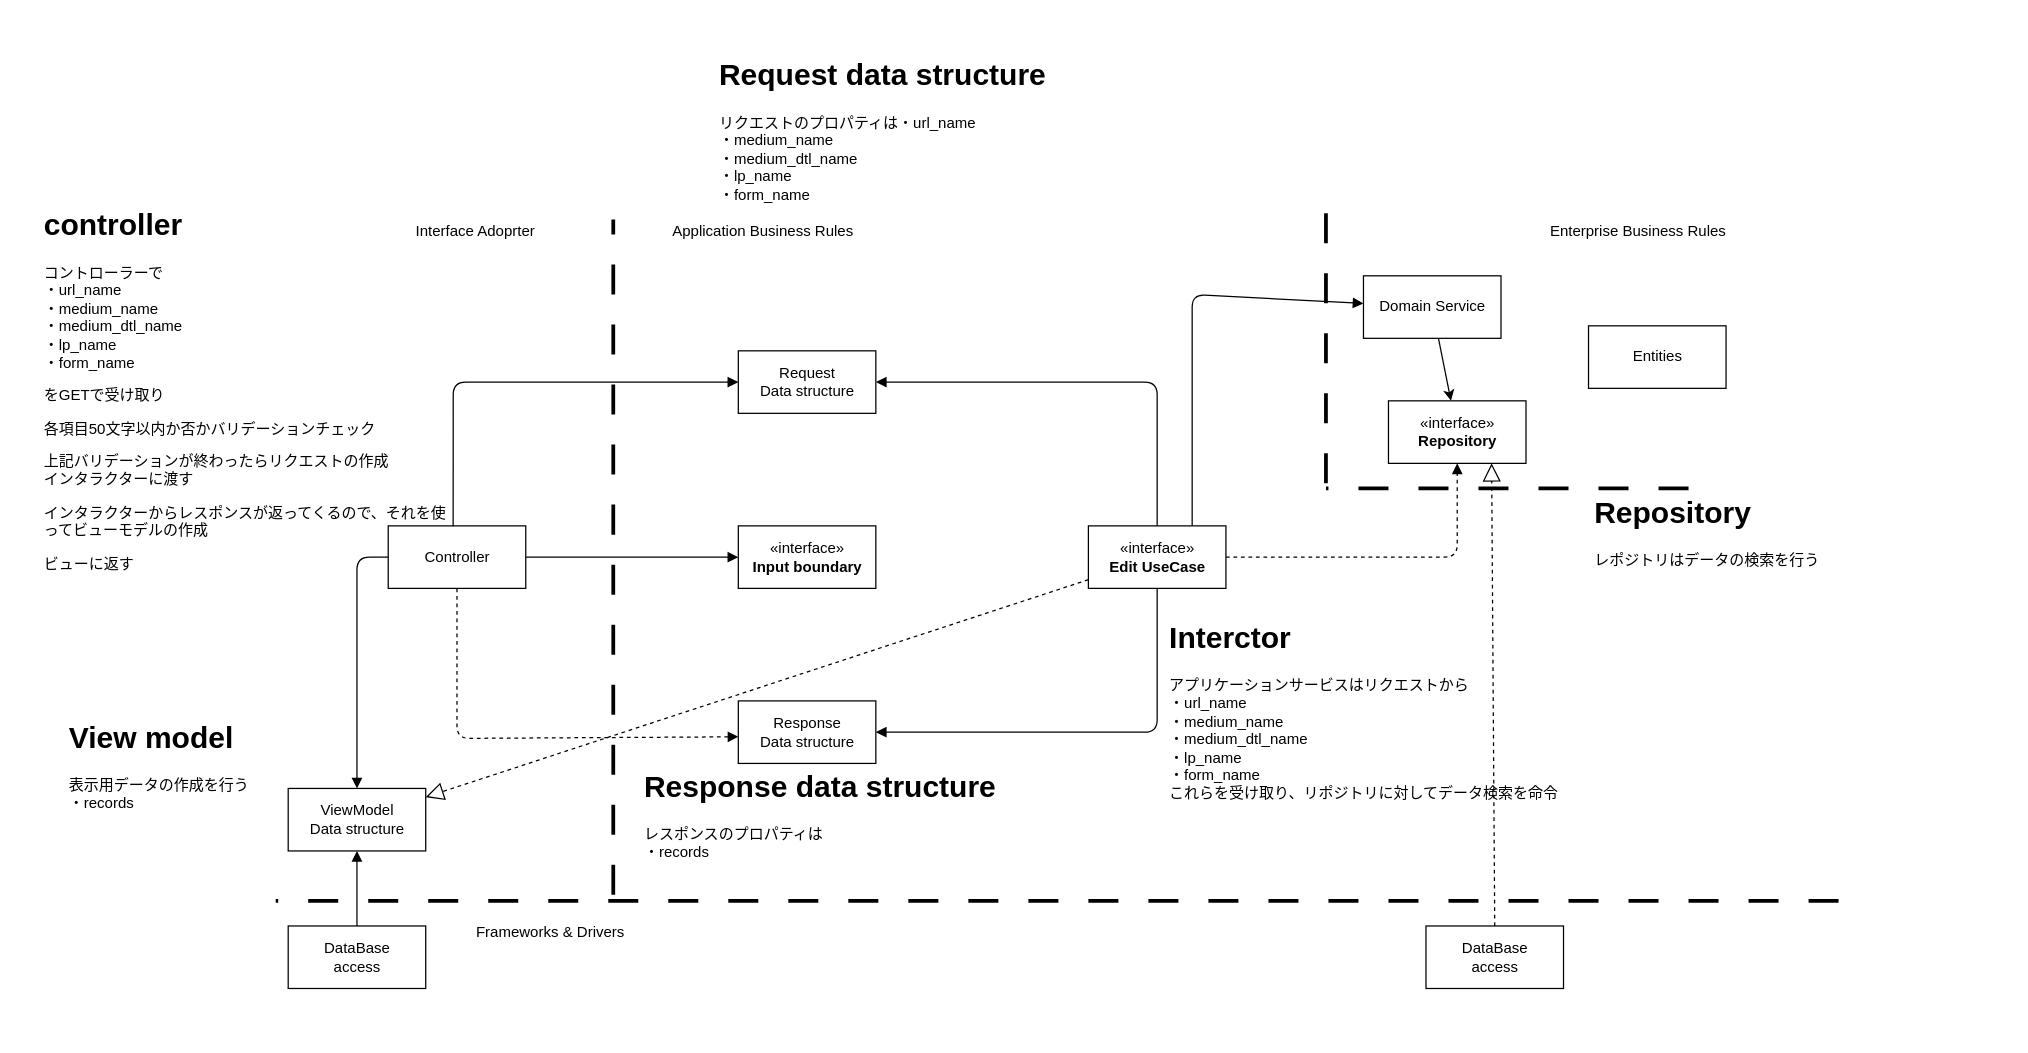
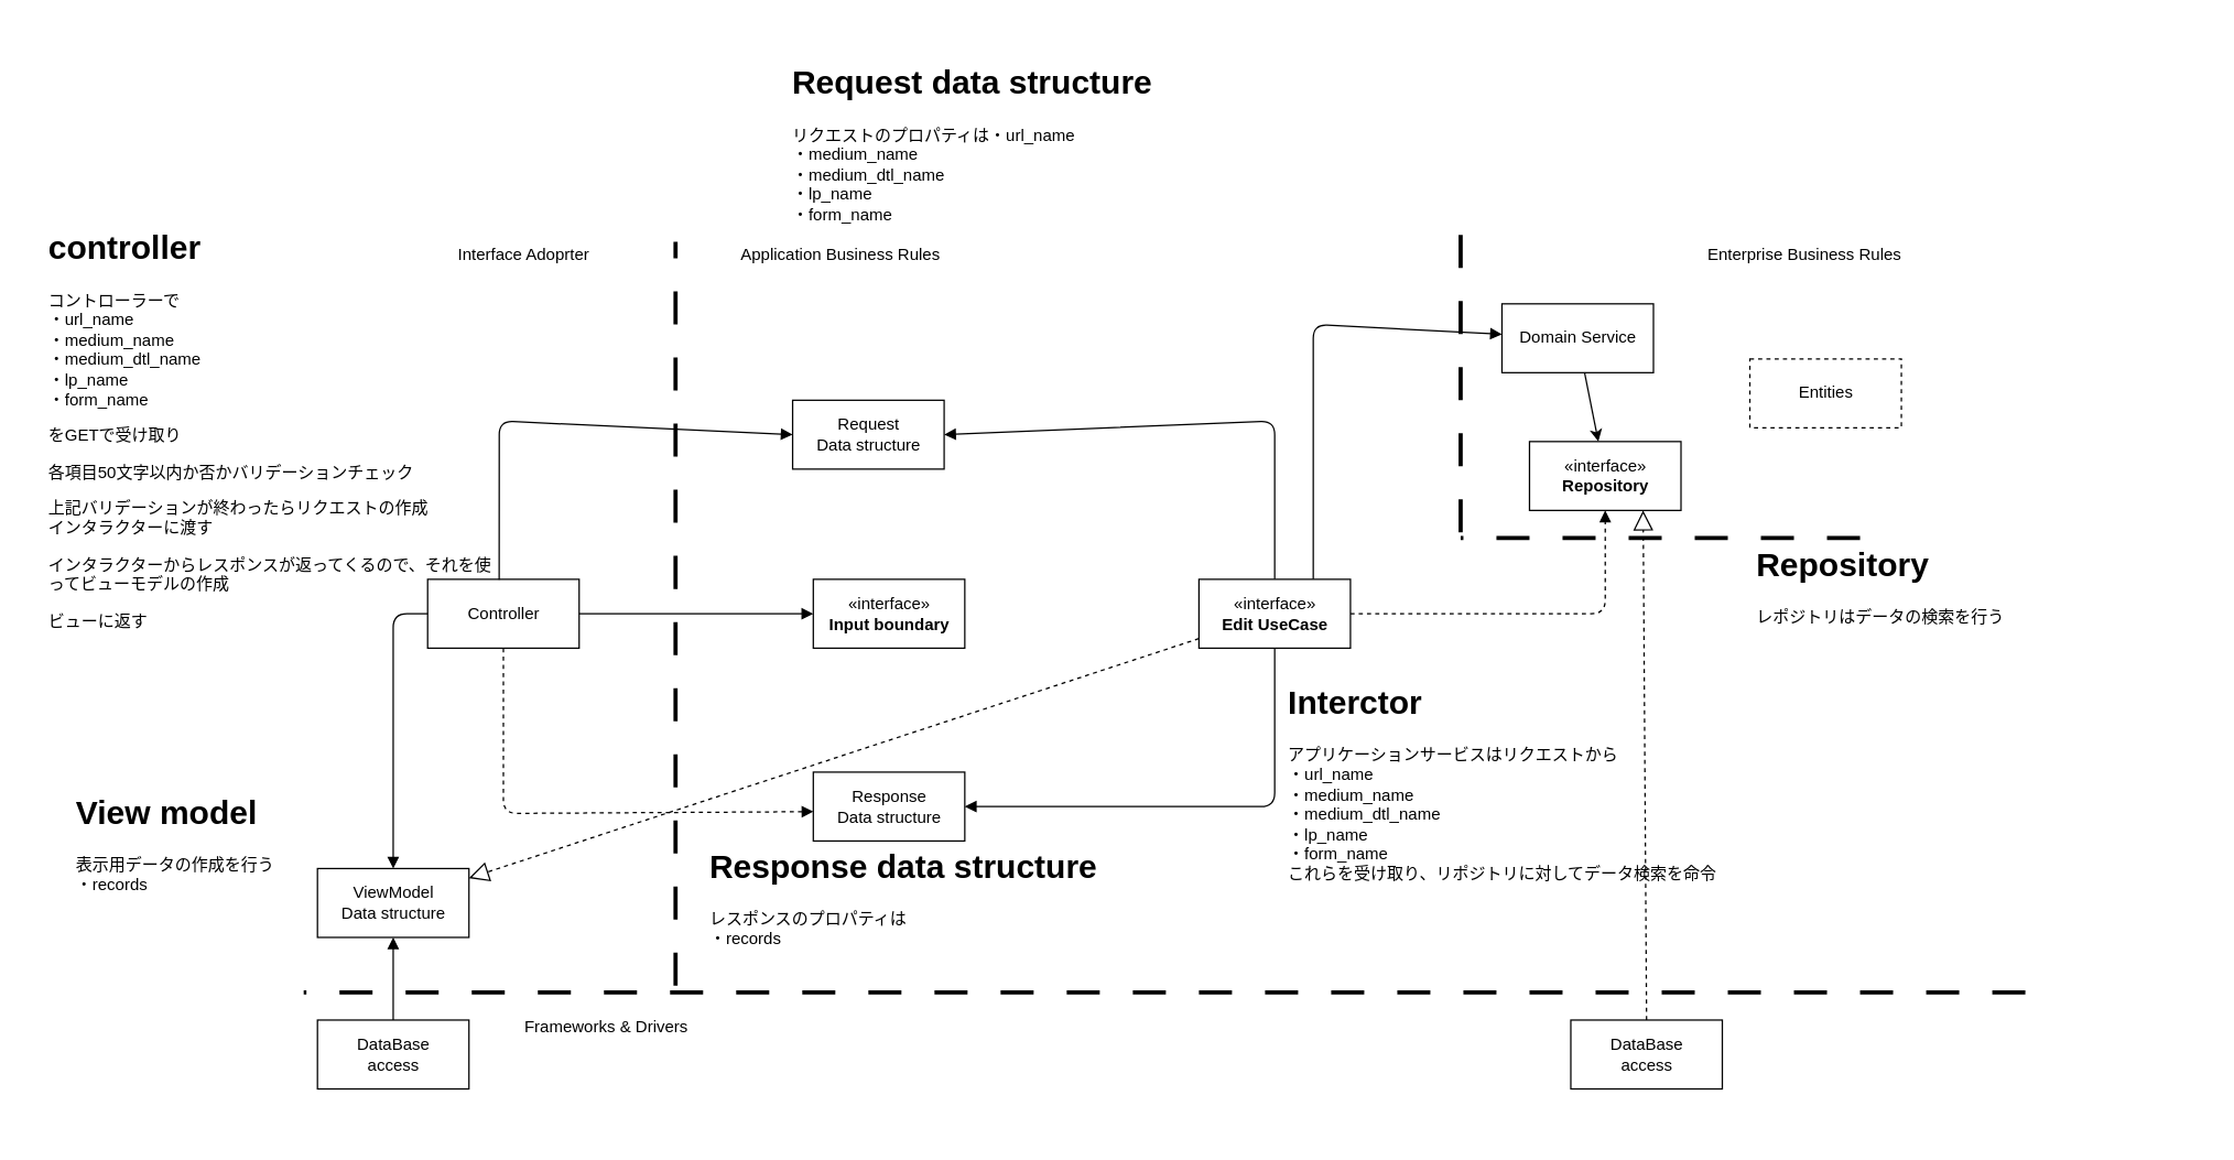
  <mxCell id="0" />
  <mxCell id="1" parent="0" />
  <mxCell id="2" value="" style="rounded=0;whiteSpace=wrap;html=1;strokeColor=none;" parent="1" vertex="1"><mxGeometry x="20" y="20" width="1500" height="800" as="geometry" /></mxCell>
  <mxCell id="3" value="Controller" style="html=1;" parent="1" vertex="1"><mxGeometry x="310" y="420" width="110" height="50" as="geometry" /></mxCell>
  <mxCell id="4" value="«interface»&lt;br&gt;&lt;b&gt;Input boundary&lt;/b&gt;" style="html=1;" parent="1" vertex="1"><mxGeometry x="590" y="420" width="110" height="50" as="geometry" /></mxCell>
- <mxCell id="5" value="Request&lt;br&gt;Data structure" style="html=1;" parent="1" vertex="1"><mxGeometry x="590" y="280" width="110" height="50" as="geometry" /></mxCell>
+ <mxCell id="5" value="Request&lt;br&gt;Data structure" style="html=1;" parent="1" vertex="1"><mxGeometry x="575" y="290" width="110" height="50" as="geometry" /></mxCell>
  <mxCell id="6" value="Response&lt;br&gt;Data structure" style="html=1;" parent="1" vertex="1"><mxGeometry x="590" y="560" width="110" height="50" as="geometry" /></mxCell>
  <mxCell id="7" value="" style="html=1;verticalAlign=bottom;labelBackgroundColor=none;endArrow=block;endFill=1;exitX=0.472;exitY=0.007;exitDx=0;exitDy=0;exitPerimeter=0;entryX=0;entryY=0.5;entryDx=0;entryDy=0;" parent="1" source="3" target="5" edge="1"><mxGeometry width="160" relative="1" as="geometry"><mxPoint x="600" y="440" as="sourcePoint" /><mxPoint x="760" y="440" as="targetPoint" /><Array as="points"><mxPoint x="362" y="305" /></Array></mxGeometry></mxCell>
  <mxCell id="8" value="" style="html=1;verticalAlign=bottom;labelBackgroundColor=none;endArrow=block;endFill=1;entryX=1;entryY=0.5;entryDx=0;entryDy=0;" parent="1" source="37" target="5" edge="1"><mxGeometry width="160" relative="1" as="geometry"><mxPoint x="925" y="420" as="sourcePoint" /><mxPoint x="700" y="440" as="targetPoint" /><Array as="points"><mxPoint x="925" y="305" /></Array></mxGeometry></mxCell>
  <mxCell id="9" value="" style="html=1;verticalAlign=bottom;labelBackgroundColor=none;endArrow=block;endFill=1;exitX=0.5;exitY=1;exitDx=0;exitDy=0;entryX=0.001;entryY=0.574;entryDx=0;entryDy=0;entryPerimeter=0;dashed=1;" parent="1" source="3" target="6" edge="1"><mxGeometry width="160" relative="1" as="geometry"><mxPoint x="540" y="440" as="sourcePoint" /><mxPoint x="700" y="440" as="targetPoint" /><Array as="points"><mxPoint x="365" y="590" /></Array></mxGeometry></mxCell>
  <mxCell id="10" value="" style="html=1;verticalAlign=bottom;labelBackgroundColor=none;endArrow=block;endFill=1;entryX=1;entryY=0.5;entryDx=0;entryDy=0;" parent="1" source="37" target="6" edge="1"><mxGeometry width="160" relative="1" as="geometry"><mxPoint x="925" y="470" as="sourcePoint" /><mxPoint x="690" y="490" as="targetPoint" /><Array as="points"><mxPoint x="925" y="585" /></Array></mxGeometry></mxCell>
  <mxCell id="11" value="" style="html=1;verticalAlign=bottom;labelBackgroundColor=none;endArrow=block;endFill=1;" parent="1" source="3" target="4" edge="1"><mxGeometry width="160" relative="1" as="geometry"><mxPoint x="530" y="490" as="sourcePoint" /><mxPoint x="690" y="490" as="targetPoint" /></mxGeometry></mxCell>
  <mxCell id="12" value="" style="endArrow=block;dashed=1;endFill=0;endSize=12;html=1;" parent="1" source="37" target="23" edge="1"><mxGeometry width="160" relative="1" as="geometry"><mxPoint x="870" y="445" as="sourcePoint" /><mxPoint x="690" y="490" as="targetPoint" /></mxGeometry></mxCell>
  <mxCell id="13" value="" style="endArrow=none;startArrow=none;endFill=0;startFill=0;endSize=8;html=1;verticalAlign=bottom;labelBackgroundColor=none;strokeWidth=3;dashed=1;dashPattern=8 8;" parent="1" edge="1"><mxGeometry width="160" relative="1" as="geometry"><mxPoint x="490" y="715" as="sourcePoint" /><mxPoint x="490" y="175" as="targetPoint" /></mxGeometry></mxCell>
  <mxCell id="14" value="" style="endArrow=none;startArrow=none;endFill=0;startFill=0;endSize=8;html=1;verticalAlign=bottom;labelBackgroundColor=none;strokeWidth=3;dashed=1;dashPattern=8 8;" parent="1" edge="1"><mxGeometry width="160" relative="1" as="geometry"><mxPoint x="1470" y="720" as="sourcePoint" /><mxPoint y="720" as="targetPoint" x="220" /></mxGeometry></mxCell>
  <mxCell id="15" value="" style="endArrow=none;startArrow=none;endFill=0;startFill=0;endSize=8;html=1;verticalAlign=bottom;labelBackgroundColor=none;strokeWidth=3;dashed=1;dashPattern=8 8;" parent="1" edge="1"><mxGeometry width="160" relative="1" as="geometry"><mxPoint x="1060" y="170" as="sourcePoint" /><mxPoint x="1060" y="400" as="targetPoint" /></mxGeometry></mxCell>
  <mxCell id="16" value="" style="endArrow=none;startArrow=none;endFill=0;startFill=0;endSize=8;html=1;verticalAlign=bottom;labelBackgroundColor=none;strokeWidth=3;dashed=1;dashPattern=8 8;" parent="1" edge="1"><mxGeometry width="160" relative="1" as="geometry"><mxPoint x="1350" y="390" as="sourcePoint" /><mxPoint x="1060" y="390" as="targetPoint" /></mxGeometry></mxCell>
  <mxCell id="17" value="«interface»&lt;br&gt;&lt;b&gt;Repository&lt;/b&gt;" style="html=1;" parent="1" vertex="1"><mxGeometry x="1110" y="320" width="110" height="50" as="geometry" /></mxCell>
- <mxCell id="18" value="Entities" style="html=1;" parent="1" vertex="1"><mxGeometry x="1270" y="260" width="110" height="50" as="geometry" /></mxCell>
+ <mxCell id="18" value="Entities" style="html=1;dashed=1;" parent="1" vertex="1"><mxGeometry x="1270" y="260" width="110" height="50" as="geometry" /></mxCell>
  <mxCell id="19" value="Domain Service" style="html=1;" parent="1" vertex="1"><mxGeometry x="1090" y="220" width="110" height="50" as="geometry" /></mxCell>
  <mxCell id="20" value="" style="html=1;verticalAlign=bottom;labelBackgroundColor=none;endArrow=block;endFill=1;entryX=0.5;entryY=1;entryDx=0;entryDy=0;dashed=1;" parent="1" source="37" target="17" edge="1"><mxGeometry width="160" relative="1" as="geometry"><mxPoint x="980" y="445" as="sourcePoint" /><mxPoint x="1090" y="500" as="targetPoint" /><Array as="points"><mxPoint x="1165" y="445" /></Array></mxGeometry></mxCell>
  <mxCell id="21" value="DataBase&lt;br&gt;access" style="html=1;" parent="1" vertex="1"><mxGeometry x="1140" y="740" width="110" height="50" as="geometry" /></mxCell>
  <mxCell id="22" value="" style="endArrow=block;dashed=1;endFill=0;endSize=12;html=1;entryX=0.75;entryY=1;entryDx=0;entryDy=0;exitX=0.5;exitY=0;exitDx=0;exitDy=0;" parent="1" source="21" target="17" edge="1"><mxGeometry width="160" relative="1" as="geometry"><mxPoint x="880" y="455" as="sourcePoint" /><mxPoint x="710" y="455" as="targetPoint" /></mxGeometry></mxCell>
  <mxCell id="23" value="ViewModel&lt;br&gt;Data structure" style="html=1;" parent="1" vertex="1"><mxGeometry x="230" y="630" width="110" height="50" as="geometry" /></mxCell>
  <mxCell id="24" value="" style="html=1;verticalAlign=bottom;labelBackgroundColor=none;endArrow=block;endFill=1;exitX=0;exitY=0.5;exitDx=0;exitDy=0;entryX=0.5;entryY=0;entryDx=0;entryDy=0;" parent="1" source="3" target="23" edge="1"><mxGeometry width="160" relative="1" as="geometry"><mxPoint x="430" y="455" as="sourcePoint" /><mxPoint x="600" y="455" as="targetPoint" /><Array as="points"><mxPoint x="285" y="445" /></Array></mxGeometry></mxCell>
  <mxCell id="25" value="DataBase&lt;br&gt;access" style="html=1;" parent="1" vertex="1"><mxGeometry x="230" y="740" width="110" height="50" as="geometry" /></mxCell>
  <mxCell id="26" value="" style="html=1;verticalAlign=bottom;labelBackgroundColor=none;endArrow=block;endFill=1;exitX=0.5;exitY=0;exitDx=0;exitDy=0;" parent="1" source="25" target="23" edge="1"><mxGeometry width="160" relative="1" as="geometry"><mxPoint x="430" y="455" as="sourcePoint" /><mxPoint x="600" y="455" as="targetPoint" /></mxGeometry></mxCell>
  <mxCell id="27" value="Enterprise Business Rules" style="text;html=1;strokeColor=none;fillColor=none;align=center;verticalAlign=middle;whiteSpace=wrap;rounded=0;" parent="1" vertex="1"><mxGeometry x="1230" y="170" width="160" height="30" as="geometry" /></mxCell>
  <mxCell id="28" value="Application Business Rules" style="text;html=1;strokeColor=none;fillColor=none;align=center;verticalAlign=middle;whiteSpace=wrap;rounded=0;" parent="1" vertex="1"><mxGeometry x="530" y="170" width="160" height="30" as="geometry" /></mxCell>
  <mxCell id="29" value="Interface Adoprter" style="text;html=1;strokeColor=none;fillColor=none;align=center;verticalAlign=middle;whiteSpace=wrap;rounded=0;" parent="1" vertex="1"><mxGeometry x="300" y="170" width="160" height="30" as="geometry" /></mxCell>
  <mxCell id="30" value="Frameworks &amp;amp; Drivers" style="text;html=1;strokeColor=none;fillColor=none;align=center;verticalAlign=middle;whiteSpace=wrap;rounded=0;" parent="1" vertex="1"><mxGeometry x="360" y="730" width="160" height="30" as="geometry" /></mxCell>
  <mxCell id="31" value="&lt;h1&gt;controller&lt;/h1&gt;&lt;p&gt;コントローラーで&lt;br&gt;・url_name&lt;br&gt;・medium_name&lt;br&gt;・medium_dtl_name&lt;br&gt;・lp_name&lt;br&gt;・form_name&lt;span style=&quot;background-color: initial;&quot;&gt;&lt;br&gt;&lt;/span&gt;&lt;/p&gt;&lt;p&gt;&lt;span style=&quot;background-color: initial;&quot;&gt;をGETで受け取り&lt;/span&gt;&lt;/p&gt;&lt;p&gt;各項目50文字以内か否かバリデーションチェック&lt;/p&gt;&lt;p&gt;上記バリデーションが終わったらリクエストの作成&lt;br&gt;インタラクターに渡す&lt;/p&gt;&lt;p&gt;インタラクターからレスポンスが返ってくるので、それを使ってビューモデルの作成&lt;br&gt;&lt;/p&gt;&lt;p&gt;ビューに返す&lt;/p&gt;" style="text;html=1;strokeColor=none;fillColor=none;spacing=5;spacingTop=-20;whiteSpace=wrap;overflow=hidden;rounded=0;" parent="1" vertex="1"><mxGeometry x="30" y="160" width="330" height="320" as="geometry" /></mxCell>
  <mxCell id="32" value="&lt;h1&gt;Request data structure&lt;/h1&gt;&lt;div&gt;リクエストのプロパティは&lt;span style=&quot;background-color: initial;&quot;&gt;・url_name&lt;/span&gt;&lt;/div&gt;&lt;div&gt;&lt;span style=&quot;background-color: initial;&quot;&gt;・medium_name&lt;/span&gt;&lt;/div&gt;&lt;div&gt;&lt;span style=&quot;background-color: initial;&quot;&gt;・medium_dtl_name&lt;/span&gt;&lt;/div&gt;&lt;div&gt;&lt;span style=&quot;background-color: initial;&quot;&gt;・lp_name&lt;/span&gt;&lt;/div&gt;&lt;div&gt;&lt;span style=&quot;background-color: initial;&quot;&gt;・form_name&lt;/span&gt;&lt;/div&gt;" style="text;html=1;strokeColor=none;fillColor=none;spacing=5;spacingTop=-20;whiteSpace=wrap;overflow=hidden;rounded=0;" parent="1" vertex="1"><mxGeometry x="570" y="40" width="310" height="140" as="geometry" /></mxCell>
  <mxCell id="33" value="&lt;h1&gt;Response data structure&lt;/h1&gt;&lt;div&gt;レスポンスのプロパティは&lt;/div&gt;&lt;div&gt;・records&lt;/div&gt;" style="text;html=1;strokeColor=none;fillColor=none;spacing=5;spacingTop=-20;whiteSpace=wrap;overflow=hidden;rounded=0;" parent="1" vertex="1"><mxGeometry x="510" y="609" width="310" height="121" as="geometry" /></mxCell>
  <mxCell id="34" value="&lt;h1&gt;Interctor&lt;/h1&gt;&lt;div&gt;アプリケーションサービスはリクエストから&lt;/div&gt;&lt;div&gt;&lt;div style=&quot;border-color: var(--border-color);&quot;&gt;・url_name&lt;/div&gt;&lt;/div&gt;&lt;div style=&quot;border-color: var(--border-color);&quot;&gt;・medium_name&lt;/div&gt;&lt;div style=&quot;border-color: var(--border-color);&quot;&gt;・medium_dtl_name&lt;/div&gt;&lt;div style=&quot;border-color: var(--border-color);&quot;&gt;・lp_name&lt;/div&gt;&lt;div style=&quot;border-color: var(--border-color);&quot;&gt;・form_name&lt;/div&gt;&lt;div&gt;これらを受け取り、リポジトリに対してデータ検索を命令&lt;/div&gt;" style="text;html=1;strokeColor=none;fillColor=none;spacing=5;spacingTop=-20;whiteSpace=wrap;overflow=hidden;rounded=0;" parent="1" vertex="1"><mxGeometry x="930" y="490" width="330" height="150" as="geometry" /></mxCell>
  <mxCell id="35" value="&lt;h1&gt;Repository&lt;/h1&gt;&lt;div&gt;レポジトリはデータの検索を行う&lt;/div&gt;" style="text;html=1;strokeColor=none;fillColor=none;spacing=5;spacingTop=-20;whiteSpace=wrap;overflow=hidden;rounded=0;" parent="1" vertex="1"><mxGeometry x="1270" y="390" width="330" height="170" as="geometry" /></mxCell>
  <mxCell id="36" value="&lt;h1&gt;View model&lt;/h1&gt;&lt;div&gt;表示用データの作成を行う&lt;/div&gt;&lt;div&gt;・records&lt;/div&gt;" style="text;html=1;strokeColor=none;fillColor=none;spacing=5;spacingTop=-20;whiteSpace=wrap;overflow=hidden;rounded=0;" parent="1" vertex="1"><mxGeometry x="50" y="570" width="310" height="130" as="geometry" /></mxCell>
  <mxCell id="37" value="«interface»&lt;br&gt;&lt;b&gt;Edit UseCase&lt;/b&gt;" style="html=1;" parent="1" vertex="1"><mxGeometry x="870" y="420" width="110" height="50" as="geometry" /></mxCell>
  <mxCell id="38" value="" style="endArrow=classic;html=1;" parent="1" source="19" target="17" edge="1"><mxGeometry width="50" height="50" relative="1" as="geometry"><mxPoint x="710" y="500" as="sourcePoint" /><mxPoint x="760" y="450" as="targetPoint" /></mxGeometry></mxCell>
  <mxCell id="39" value="" style="html=1;verticalAlign=bottom;labelBackgroundColor=none;endArrow=block;endFill=1;" edge="1" parent="1" target="19"><mxGeometry width="160" relative="1" as="geometry"><mxPoint x="953" y="420" as="sourcePoint" /><mxPoint x="1110" y="235" as="targetPoint" /><Array as="points"><mxPoint x="953" y="235" /></Array></mxGeometry></mxCell>
